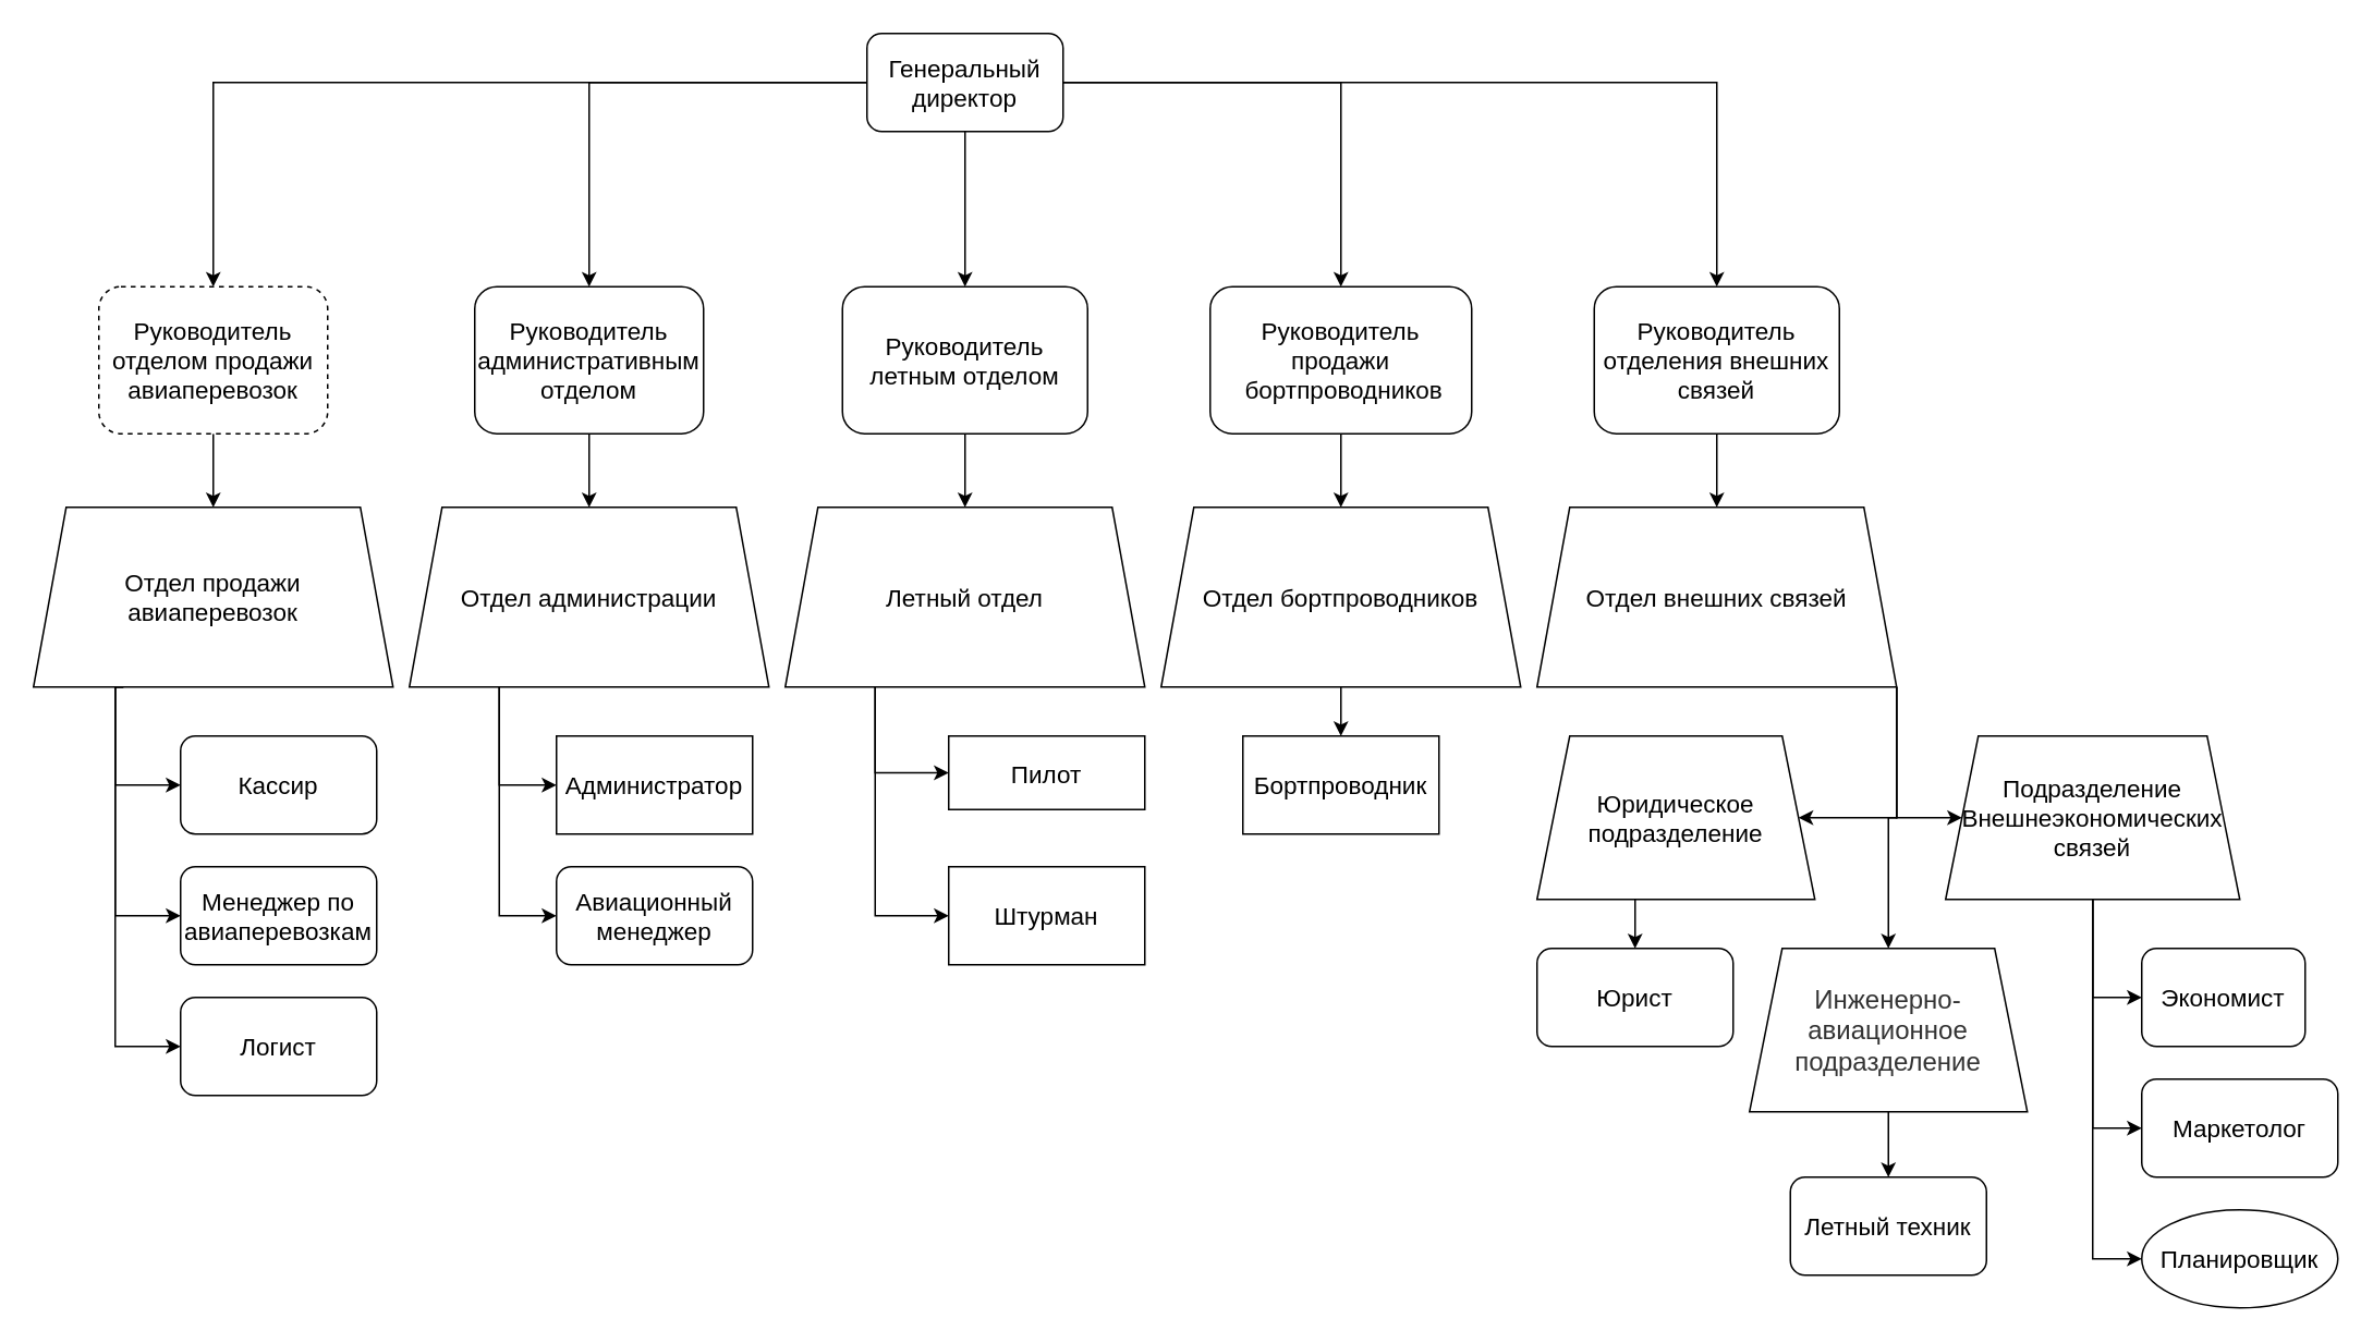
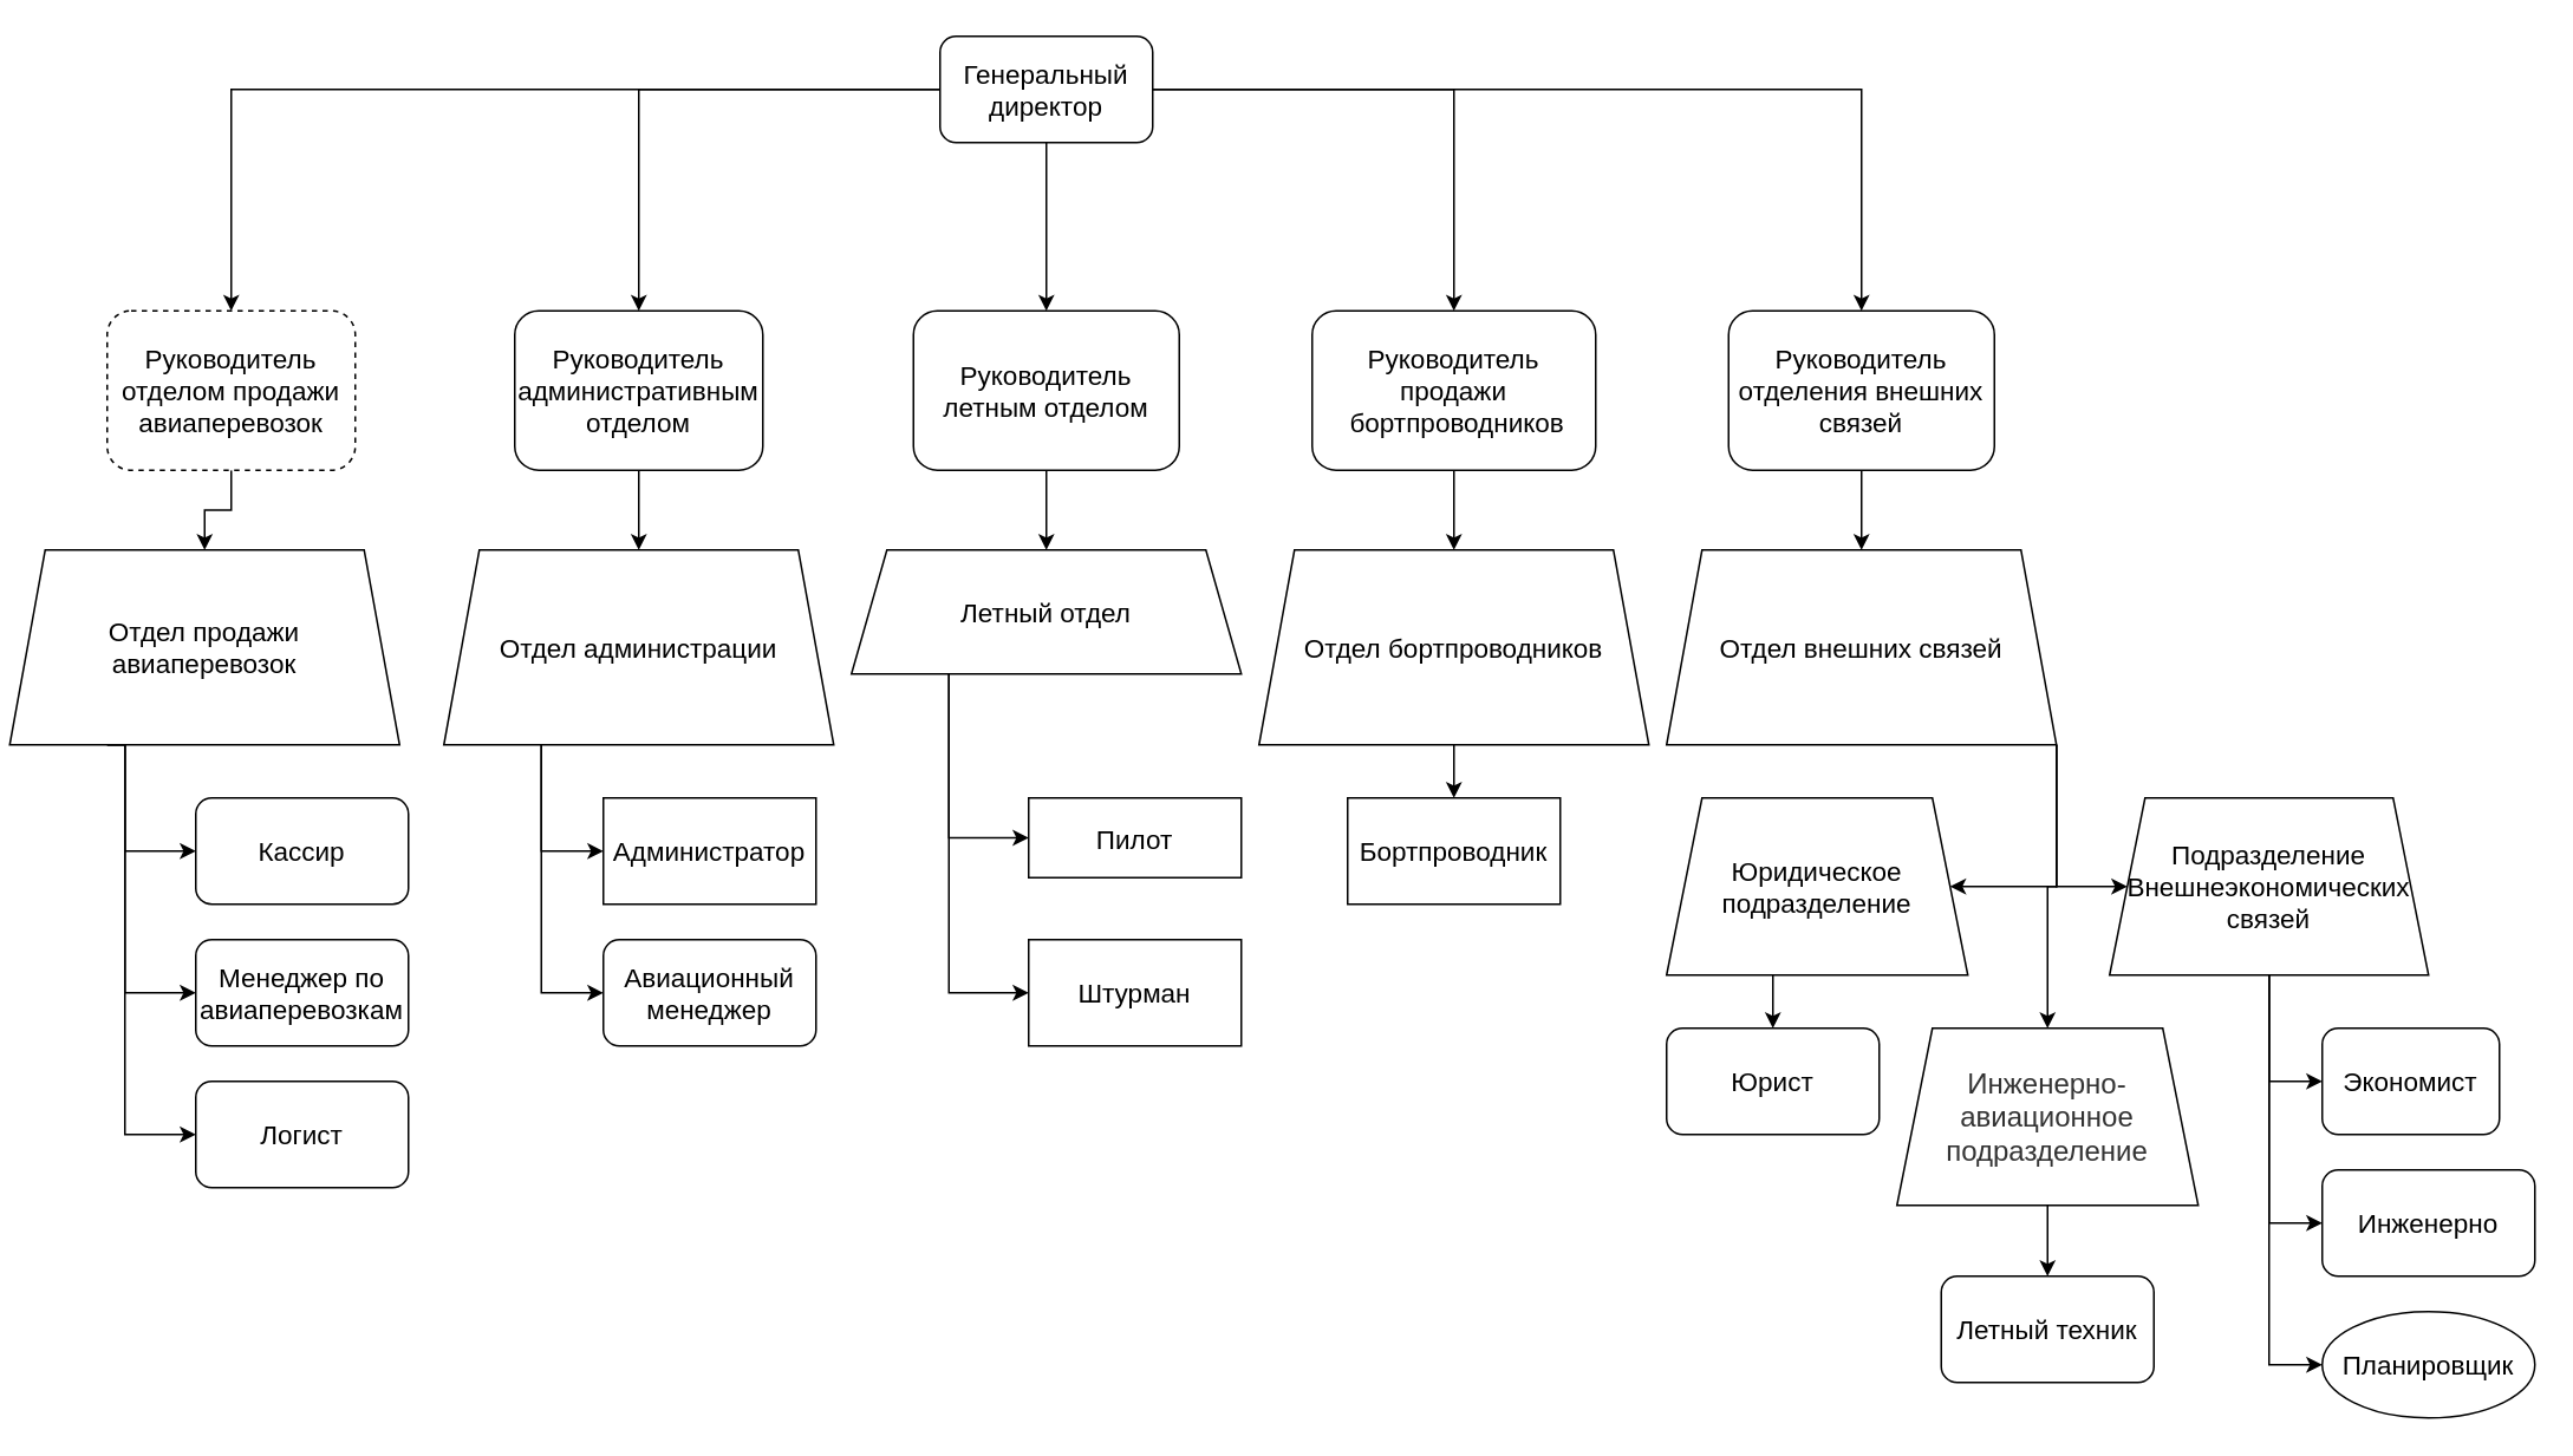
  <mxCell id="0" />
  <mxCell id="1" parent="0" />
  <mxCell id="2" style="edgeStyle=orthogonalEdgeStyle;rounded=0;orthogonalLoop=1;jettySize=auto;html=1;entryX=0.5;entryY=0;entryDx=0;entryDy=0;fontSize=15;" parent="1" source="7" target="15" edge="1"><mxGeometry relative="1" as="geometry" /></mxCell>
  <mxCell id="3" style="edgeStyle=orthogonalEdgeStyle;rounded=0;orthogonalLoop=1;jettySize=auto;html=1;entryX=0.5;entryY=0;entryDx=0;entryDy=0;fontSize=15;" parent="1" source="7" target="9" edge="1"><mxGeometry relative="1" as="geometry" /></mxCell>
  <mxCell id="4" style="edgeStyle=orthogonalEdgeStyle;rounded=0;orthogonalLoop=1;jettySize=auto;html=1;entryX=0.5;entryY=0;entryDx=0;entryDy=0;fontSize=15;" parent="1" source="7" target="11" edge="1"><mxGeometry relative="1" as="geometry" /></mxCell>
  <mxCell id="5" style="edgeStyle=orthogonalEdgeStyle;rounded=0;orthogonalLoop=1;jettySize=auto;html=1;fontSize=15;" parent="1" source="7" target="13" edge="1"><mxGeometry relative="1" as="geometry" /></mxCell>
  <mxCell id="6" style="edgeStyle=orthogonalEdgeStyle;rounded=0;orthogonalLoop=1;jettySize=auto;html=1;fontSize=15;" parent="1" source="7" target="33" edge="1"><mxGeometry relative="1" as="geometry" /></mxCell>
  <mxCell id="7" value="&lt;font style=&quot;font-size: 15px;&quot;&gt;Генеральный директор&lt;/font&gt;" style="rounded=1;whiteSpace=wrap;html=1;" parent="1" vertex="1"><mxGeometry x="530" y="20" width="120" height="60" as="geometry" /></mxCell>
  <mxCell id="8" value="" style="edgeStyle=orthogonalEdgeStyle;rounded=0;orthogonalLoop=1;jettySize=auto;html=1;fontSize=15;" parent="1" source="9" target="22" edge="1"><mxGeometry relative="1" as="geometry" /></mxCell>
  <mxCell id="9" value="&lt;font style=&quot;font-size: 15px;&quot;&gt;Руководитель административным отделом&lt;/font&gt;" style="rounded=1;whiteSpace=wrap;html=1;" parent="1" vertex="1"><mxGeometry x="290" y="175" width="140" height="90" as="geometry" /></mxCell>
  <mxCell id="10" value="" style="edgeStyle=orthogonalEdgeStyle;rounded=0;orthogonalLoop=1;jettySize=auto;html=1;fontSize=15;" parent="1" source="11" target="25" edge="1"><mxGeometry relative="1" as="geometry" /></mxCell>
  <mxCell id="11" value="Руководитель летным отделом" style="rounded=1;whiteSpace=wrap;html=1;fontSize=15;" parent="1" vertex="1"><mxGeometry x="515" y="175" width="150" height="90" as="geometry" /></mxCell>
  <mxCell id="12" value="" style="edgeStyle=orthogonalEdgeStyle;rounded=0;orthogonalLoop=1;jettySize=auto;html=1;fontSize=15;" parent="1" source="13" target="27" edge="1"><mxGeometry relative="1" as="geometry" /></mxCell>
  <mxCell id="13" value="Руководитель продажи&lt;br&gt;&amp;nbsp;бортпроводников" style="rounded=1;whiteSpace=wrap;html=1;fontSize=15;" parent="1" vertex="1"><mxGeometry x="740" y="175" width="160" height="90" as="geometry" /></mxCell>
  <mxCell id="14" value="" style="edgeStyle=orthogonalEdgeStyle;rounded=0;orthogonalLoop=1;jettySize=auto;html=1;fontSize=15;" parent="1" source="15" target="19" edge="1"><mxGeometry relative="1" as="geometry" /></mxCell>
  <mxCell id="15" value="Руководитель отделом продажи авиаперевозок" style="rounded=1;whiteSpace=wrap;html=1;fontSize=15;dashed=1;" parent="1" vertex="1"><mxGeometry x="60" y="175" width="140" height="90" as="geometry" /></mxCell>
  <mxCell id="16" value="" style="edgeStyle=orthogonalEdgeStyle;rounded=0;orthogonalLoop=1;jettySize=auto;html=1;fontSize=15;" parent="1" source="19" target="28" edge="1"><mxGeometry relative="1" as="geometry"><Array as="points"><mxPoint x="70" y="480" /></Array></mxGeometry></mxCell>
  <mxCell id="17" style="edgeStyle=orthogonalEdgeStyle;rounded=0;orthogonalLoop=1;jettySize=auto;html=1;exitX=0.25;exitY=1;exitDx=0;exitDy=0;entryX=0;entryY=0.5;entryDx=0;entryDy=0;fontSize=15;" parent="1" source="19" target="49" edge="1"><mxGeometry relative="1" as="geometry"><Array as="points"><mxPoint x="70" y="420" /><mxPoint x="70" y="560" /></Array></mxGeometry></mxCell>
  <mxCell id="18" style="edgeStyle=orthogonalEdgeStyle;rounded=0;orthogonalLoop=1;jettySize=auto;html=1;exitX=0.25;exitY=1;exitDx=0;exitDy=0;entryX=0;entryY=0.5;entryDx=0;entryDy=0;fontSize=15;" parent="1" source="19" target="50" edge="1"><mxGeometry relative="1" as="geometry"><Array as="points"><mxPoint x="70" y="420" /><mxPoint x="70" y="640" /></Array></mxGeometry></mxCell>
- <mxCell id="19" value="&lt;span style=&quot;&quot;&gt;Отдел продажи &lt;br&gt;авиаперевозок&lt;/span&gt;" style="shape=trapezoid;perimeter=trapezoidPerimeter;whiteSpace=wrap;html=1;fixedSize=1;fontSize=15;" parent="1" vertex="1"><mxGeometry x="20" y="310" width="220" height="110" as="geometry" /></mxCell>
+ <mxCell id="19" value="&lt;span style=&quot;&quot;&gt;Отдел продажи &lt;br&gt;авиаперевозок&lt;/span&gt;" style="shape=trapezoid;perimeter=trapezoidPerimeter;whiteSpace=wrap;html=1;fixedSize=1;fontSize=15;" parent="1" vertex="1"><mxGeometry x="5" y="310" width="220" height="110" as="geometry" /></mxCell>
  <mxCell id="20" style="edgeStyle=orthogonalEdgeStyle;rounded=0;orthogonalLoop=1;jettySize=auto;html=1;exitX=0.25;exitY=1;exitDx=0;exitDy=0;entryX=0;entryY=0.5;entryDx=0;entryDy=0;fontSize=15;" parent="1" source="22" target="29" edge="1"><mxGeometry relative="1" as="geometry" /></mxCell>
  <mxCell id="21" style="edgeStyle=orthogonalEdgeStyle;rounded=0;orthogonalLoop=1;jettySize=auto;html=1;exitX=0.25;exitY=1;exitDx=0;exitDy=0;entryX=0;entryY=0.5;entryDx=0;entryDy=0;fontSize=15;" parent="1" source="22" target="54" edge="1"><mxGeometry relative="1" as="geometry" /></mxCell>
  <mxCell id="22" value="&lt;span style=&quot;&quot;&gt;Отдел администрации&lt;/span&gt;" style="shape=trapezoid;perimeter=trapezoidPerimeter;whiteSpace=wrap;html=1;fixedSize=1;fontSize=15;" parent="1" vertex="1"><mxGeometry x="250" y="310" width="220" height="110" as="geometry" /></mxCell>
  <mxCell id="23" style="edgeStyle=orthogonalEdgeStyle;rounded=0;orthogonalLoop=1;jettySize=auto;html=1;exitX=0.25;exitY=1;exitDx=0;exitDy=0;entryX=0;entryY=0.5;entryDx=0;entryDy=0;fontSize=15;" parent="1" source="25" target="30" edge="1"><mxGeometry relative="1" as="geometry" /></mxCell>
  <mxCell id="24" style="edgeStyle=orthogonalEdgeStyle;rounded=0;orthogonalLoop=1;jettySize=auto;html=1;exitX=0.25;exitY=1;exitDx=0;exitDy=0;entryX=0;entryY=0.5;entryDx=0;entryDy=0;fontSize=15;" parent="1" source="25" target="51" edge="1"><mxGeometry relative="1" as="geometry" /></mxCell>
- <mxCell id="25" value="&lt;span style=&quot;&quot;&gt;Летный отдел&lt;br&gt;&lt;/span&gt;" style="shape=trapezoid;perimeter=trapezoidPerimeter;whiteSpace=wrap;html=1;fixedSize=1;fontSize=15;" parent="1" vertex="1"><mxGeometry x="480" y="310" width="220" height="110" as="geometry" /></mxCell>
+ <mxCell id="25" value="&lt;span style=&quot;&quot;&gt;Летный отдел&lt;br&gt;&lt;/span&gt;" style="shape=trapezoid;perimeter=trapezoidPerimeter;whiteSpace=wrap;html=1;fixedSize=1;fontSize=15;" parent="1" vertex="1"><mxGeometry x="480" y="310" width="220" height="70" as="geometry" /></mxCell>
  <mxCell id="26" value="" style="edgeStyle=orthogonalEdgeStyle;rounded=0;orthogonalLoop=1;jettySize=auto;html=1;fontSize=15;" parent="1" source="27" target="31" edge="1"><mxGeometry relative="1" as="geometry" /></mxCell>
  <mxCell id="27" value="&lt;span style=&quot;&quot;&gt;Отдел бортпроводников&lt;br&gt;&lt;/span&gt;" style="shape=trapezoid;perimeter=trapezoidPerimeter;whiteSpace=wrap;html=1;fixedSize=1;fontSize=15;" parent="1" vertex="1"><mxGeometry x="710" y="310" width="220" height="110" as="geometry" /></mxCell>
  <mxCell id="28" value="Кассир" style="rounded=1;whiteSpace=wrap;html=1;fontSize=15;" parent="1" vertex="1"><mxGeometry x="110" y="450" width="120" height="60" as="geometry" /></mxCell>
  <mxCell id="29" value="Администратор" style="rounded=0;whiteSpace=wrap;html=1;fontSize=15;" parent="1" vertex="1"><mxGeometry x="340" y="450" width="120" height="60" as="geometry" /></mxCell>
  <mxCell id="30" value="Пилот" style="rounded=0;whiteSpace=wrap;html=1;fontSize=15;" parent="1" vertex="1"><mxGeometry x="580" y="450" width="120" height="45" as="geometry" /></mxCell>
  <mxCell id="31" value="Бортпроводник" style="rounded=0;whiteSpace=wrap;html=1;fontSize=15;" parent="1" vertex="1"><mxGeometry x="760" y="450" width="120" height="60" as="geometry" /></mxCell>
  <mxCell id="32" value="" style="edgeStyle=orthogonalEdgeStyle;rounded=0;orthogonalLoop=1;jettySize=auto;html=1;fontSize=15;" parent="1" source="33" target="37" edge="1"><mxGeometry relative="1" as="geometry" /></mxCell>
  <mxCell id="33" value="Руководитель отделения внешних связей" style="rounded=1;whiteSpace=wrap;html=1;fontSize=15;" parent="1" vertex="1"><mxGeometry x="975" y="175" width="150" height="90" as="geometry" /></mxCell>
  <mxCell id="34" style="edgeStyle=orthogonalEdgeStyle;rounded=0;orthogonalLoop=1;jettySize=auto;html=1;exitX=1;exitY=1;exitDx=0;exitDy=0;entryX=1;entryY=0.5;entryDx=0;entryDy=0;fontSize=15;" parent="1" source="37" target="39" edge="1"><mxGeometry relative="1" as="geometry"><Array as="points"><mxPoint x="1160" y="500" /></Array></mxGeometry></mxCell>
  <mxCell id="35" style="edgeStyle=orthogonalEdgeStyle;rounded=0;orthogonalLoop=1;jettySize=auto;html=1;exitX=1;exitY=1;exitDx=0;exitDy=0;entryX=0;entryY=0.5;entryDx=0;entryDy=0;fontSize=15;" parent="1" source="37" target="45" edge="1"><mxGeometry relative="1" as="geometry"><Array as="points"><mxPoint x="1160" y="500" /></Array></mxGeometry></mxCell>
  <mxCell id="36" style="edgeStyle=orthogonalEdgeStyle;rounded=0;orthogonalLoop=1;jettySize=auto;html=1;exitX=1;exitY=1;exitDx=0;exitDy=0;entryX=0.5;entryY=0;entryDx=0;entryDy=0;fontSize=15;" parent="1" source="37" target="41" edge="1"><mxGeometry relative="1" as="geometry" /></mxCell>
  <mxCell id="37" value="&lt;span style=&quot;&quot;&gt;Отдел&amp;nbsp;&lt;/span&gt;внешних связей&lt;span style=&quot;&quot;&gt;&lt;br&gt;&lt;/span&gt;" style="shape=trapezoid;perimeter=trapezoidPerimeter;whiteSpace=wrap;html=1;fixedSize=1;fontSize=15;" parent="1" vertex="1"><mxGeometry x="940" y="310" width="220" height="110" as="geometry" /></mxCell>
  <mxCell id="38" value="" style="edgeStyle=orthogonalEdgeStyle;rounded=0;orthogonalLoop=1;jettySize=auto;html=1;" edge="1" parent="1" source="39" target="46"><mxGeometry relative="1" as="geometry"><Array as="points"><mxPoint x="1000" y="560" /><mxPoint x="1000" y="560" /></Array></mxGeometry></mxCell>
  <mxCell id="39" value="Юридическое&lt;br&gt;подразделение" style="shape=trapezoid;perimeter=trapezoidPerimeter;whiteSpace=wrap;html=1;fixedSize=1;fontSize=15;" parent="1" vertex="1"><mxGeometry x="940" y="450" width="170" height="100" as="geometry" /></mxCell>
  <mxCell id="40" value="" style="edgeStyle=orthogonalEdgeStyle;rounded=0;orthogonalLoop=1;jettySize=auto;html=1;fontSize=15;" parent="1" source="41" target="48" edge="1"><mxGeometry relative="1" as="geometry" /></mxCell>
  <mxCell id="41" value="&lt;span style=&quot;color: rgb(51, 51, 51); font-family: &amp;quot;YS Text&amp;quot;, Arial, Helvetica, sans-serif; font-size: 16px; text-align: start; background-color: rgb(255, 255, 255);&quot;&gt;Инженерно-авиационное&lt;br&gt;подразделение&lt;br&gt;&lt;/span&gt;" style="shape=trapezoid;perimeter=trapezoidPerimeter;whiteSpace=wrap;html=1;fixedSize=1;fontSize=15;" parent="1" vertex="1"><mxGeometry x="1070" y="580" width="170" height="100" as="geometry" /></mxCell>
  <mxCell id="42" style="edgeStyle=orthogonalEdgeStyle;rounded=0;orthogonalLoop=1;jettySize=auto;html=1;exitX=0.5;exitY=1;exitDx=0;exitDy=0;entryX=0;entryY=0.5;entryDx=0;entryDy=0;fontSize=15;" parent="1" source="45" target="47" edge="1"><mxGeometry relative="1" as="geometry" /></mxCell>
  <mxCell id="43" style="edgeStyle=orthogonalEdgeStyle;rounded=0;orthogonalLoop=1;jettySize=auto;html=1;exitX=0.5;exitY=1;exitDx=0;exitDy=0;entryX=0;entryY=0.5;entryDx=0;entryDy=0;fontSize=15;" parent="1" source="45" target="52" edge="1"><mxGeometry relative="1" as="geometry" /></mxCell>
  <mxCell id="44" style="edgeStyle=orthogonalEdgeStyle;rounded=0;orthogonalLoop=1;jettySize=auto;html=1;exitX=0.5;exitY=1;exitDx=0;exitDy=0;entryX=0;entryY=0.5;entryDx=0;entryDy=0;fontSize=15;" parent="1" source="45" target="53" edge="1"><mxGeometry relative="1" as="geometry" /></mxCell>
  <mxCell id="45" value="Подразделение&lt;br&gt;Внешнеэкономических связей" style="shape=trapezoid;perimeter=trapezoidPerimeter;whiteSpace=wrap;html=1;fixedSize=1;fontSize=15;" parent="1" vertex="1"><mxGeometry x="1190" y="450" width="180" height="100" as="geometry" /></mxCell>
  <mxCell id="46" value="Юрист" style="rounded=1;whiteSpace=wrap;html=1;fontSize=15;" parent="1" vertex="1"><mxGeometry x="940" y="580" width="120" height="60" as="geometry" /></mxCell>
  <mxCell id="47" value="Экономист" style="rounded=1;whiteSpace=wrap;html=1;fontSize=15;" parent="1" vertex="1"><mxGeometry x="1310" y="580" width="100" height="60" as="geometry" /></mxCell>
  <mxCell id="48" value="Летный техник" style="rounded=1;whiteSpace=wrap;html=1;fontSize=15;" parent="1" vertex="1"><mxGeometry x="1095" y="720" width="120" height="60" as="geometry" /></mxCell>
  <mxCell id="49" value="Менеджер по авиаперевозкам" style="rounded=1;whiteSpace=wrap;html=1;fontSize=15;" parent="1" vertex="1"><mxGeometry x="110" y="530" width="120" height="60" as="geometry" /></mxCell>
  <mxCell id="50" value="Логист" style="rounded=1;whiteSpace=wrap;html=1;fontSize=15;" parent="1" vertex="1"><mxGeometry x="110" y="610" width="120" height="60" as="geometry" /></mxCell>
  <mxCell id="51" value="Штурман" style="rounded=0;whiteSpace=wrap;html=1;fontSize=15;" parent="1" vertex="1"><mxGeometry x="580" y="530" width="120" height="60" as="geometry" /></mxCell>
- <mxCell id="52" value="Маркетолог" style="rounded=1;whiteSpace=wrap;html=1;fontSize=15;" parent="1" vertex="1"><mxGeometry x="1310" y="660" width="120" height="60" as="geometry" /></mxCell>
+ <mxCell id="52" value="Инженерно" style="rounded=1;whiteSpace=wrap;html=1;fontSize=15;" parent="1" vertex="1"><mxGeometry x="1310" y="660" width="120" height="60" as="geometry" /></mxCell>
  <mxCell id="53" value="Планировщик" style="ellipse;whiteSpace=wrap;html=1;fontSize=15;" parent="1" vertex="1"><mxGeometry x="1310" y="740" width="120" height="60" as="geometry" /></mxCell>
  <mxCell id="54" value="Авиационный менеджер" style="rounded=1;whiteSpace=wrap;html=1;fontSize=15;" parent="1" vertex="1"><mxGeometry x="340" y="530" width="120" height="60" as="geometry" /></mxCell>
